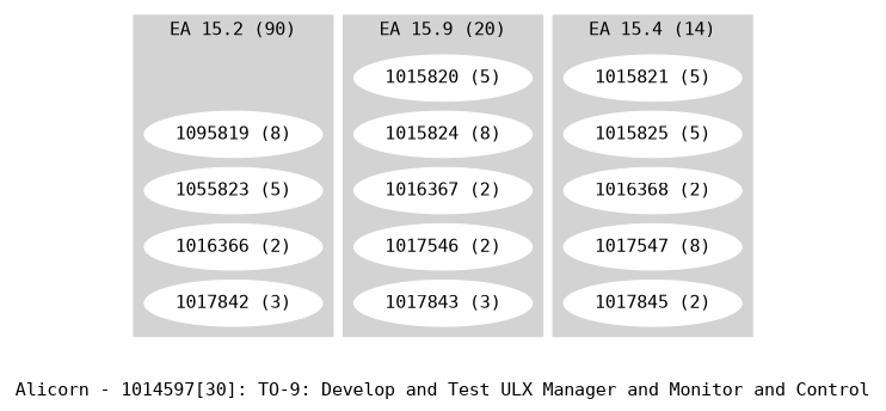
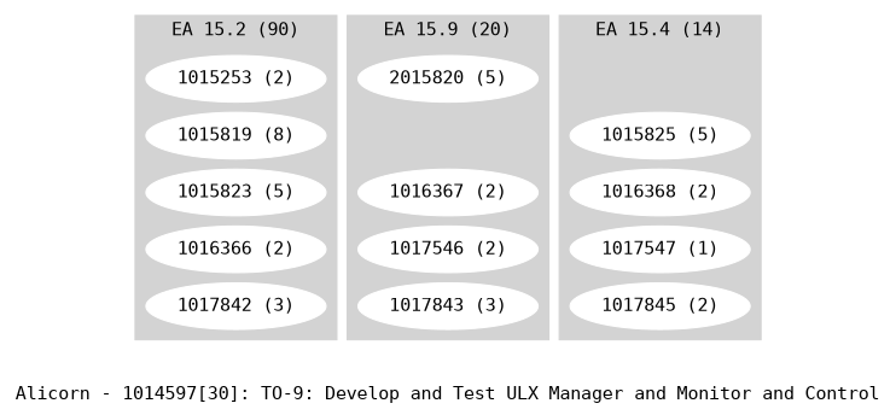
  digraph {
    fontname="DejaVu Sans Mono"
    label="Alicorn - 1014597[30]: TO-9: Develop and Test ULX Manager and Monitor and Control"
    ranksep=.1
    node [color=white fontname="DejaVu Sans Mono" style=filled]
    edge [fontname="DejaVu Sans Mono" style=invis]
-   "1015819 (8)" [label="1095819 (8)"]
-   "1015823 (5)" [label="1055823 (5)"]
+   "1015253 (2)"
+   "1015819 (8)"
+   "1015823 (5)"
    "1016366 (2)"
    "1017842 (3)"
-   "1015820 (5)"
-   "1015824 (8)"
+   "1015820 (5)" [label="2015820 (5)"]
    "1016367 (2)"
    "1017546 (2)"
    "1017843 (3)"
-   "1015821 (5)"
    "1015825 (5)"
    "1016368 (2)"
-   "1017547 (1)" [label="1017547 (8)"]
+   "1017547 (1)"
    "1017845 (2)"
    subgraph cluster_1 {
      color=lightgrey
      label="EA 15.2 (90)"
      style=filled
+     "1015253 (2)"
      "1015819 (8)"
      "1015823 (5)"
      "1016366 (2)"
      "1017842 (3)"
    }
    subgraph cluster_2 {
      color=lightgrey
      label="EA 15.9 (20)"
      style=filled
      "1015820 (5)"
-     "1015824 (8)"
      "1016367 (2)"
      "1017546 (2)"
      "1017843 (3)"
    }
    subgraph cluster_3 {
      color=lightgrey
      label="EA 15.4 (14)"
      style=filled
-     "1015821 (5)"
      "1015825 (5)"
      "1016368 (2)"
      "1017547 (1)"
      "1017845 (2)"
    }
+   "1015253 (2)" -> "1015819 (8)"
    "1015819 (8)" -> "1015823 (5)"
    "1015823 (5)" -> "1016366 (2)"
    "1016366 (2)" -> "1017842 (3)"
-   "1015820 (5)" -> "1015824 (8)"
-   "1015824 (8)" -> "1016367 (2)"
    "1016367 (2)" -> "1017546 (2)"
    "1017546 (2)" -> "1017843 (3)"
-   "1015821 (5)" -> "1015825 (5)"
    "1015825 (5)" -> "1016368 (2)"
    "1016368 (2)" -> "1017547 (1)"
    "1017547 (1)" -> "1017845 (2)"
  }
